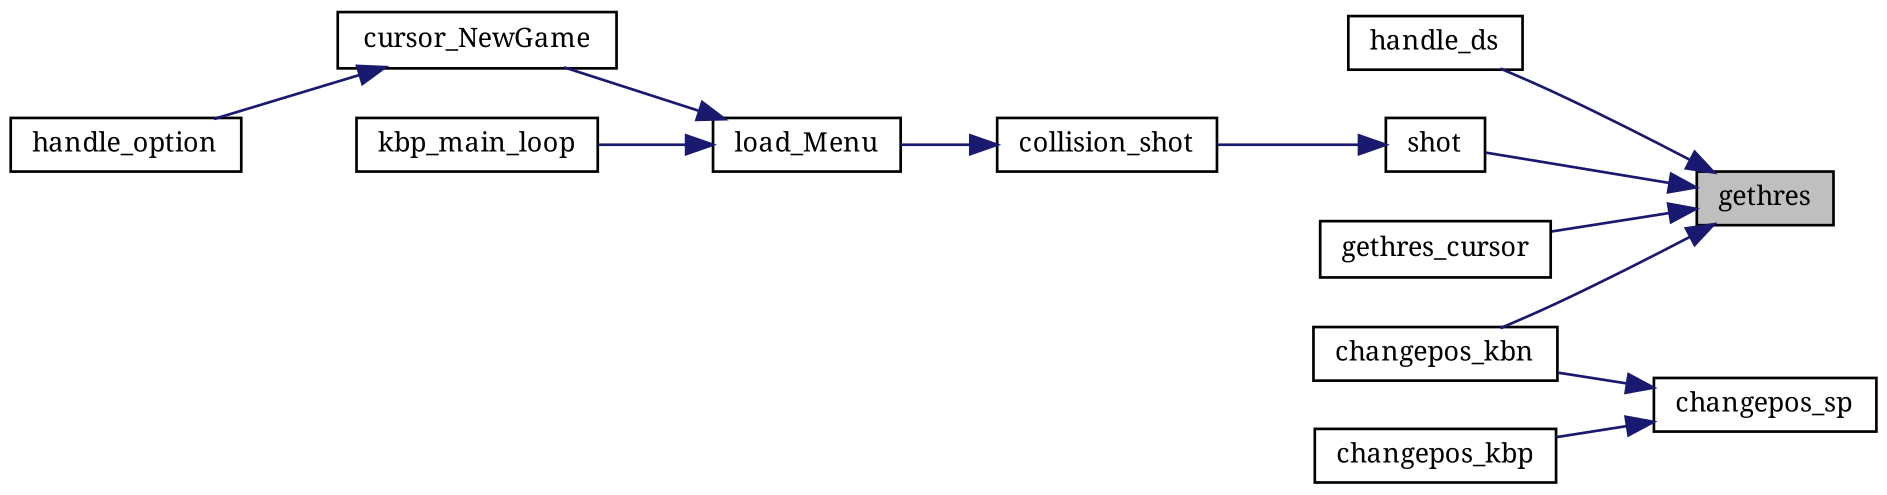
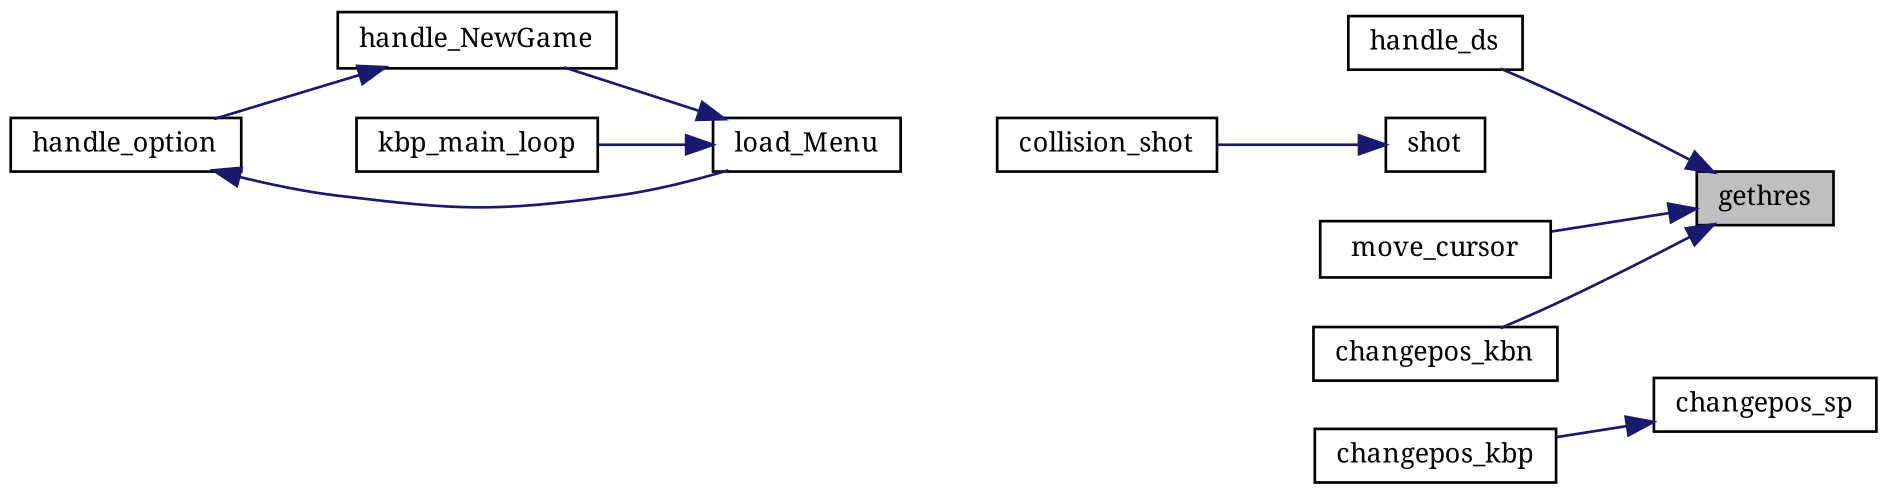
  digraph {
    fontname="Noto Serif"
    rankdir=RL
    node [color=black fillcolor=white fontname="Noto Serif" fontsize=10 shape=record style=filled]
    edge [color=midnightblue dir=back fontname="Noto Serif" fontsize=10 labelfontname=Helvetica labelfontsize=10 style=solid]
    n1 [fillcolor=grey75 fontcolor=black height=0.2 label=gethres width=0.4]
    n2 [height=0.2 label=handle_ds width=0.4]
    n3 [height=0.2 label=shot width=0.4]
-   n4 [height=0.2 label=gethres_cursor width=0.4]
+   n4 [height=0.2 label=move_cursor width=0.4]
    n5 [height=0.2 label=changepos_kbn width=0.4]
    n6 [height=0.2 label=changepos_sp width=0.4]
    n7 [height=0.2 label=changepos_kbp width=0.4]
    n8 [height=0.2 label=collision_shot width=0.4]
    n9 [height=0.2 label=load_Menu width=0.4]
-   n10 [height=0.2 label=cursor_NewGame width=0.4]
+   n10 [height=0.2 label=handle_NewGame width=0.4]
    n11 [height=0.2 label=kbp_main_loop width=0.4]
    n12 [height=0.2 label=handle_option width=0.4]
    n1 -> n2
-   n1 -> n3
    n1 -> n4
    n1 -> n5
    n3 -> n8
-   n6 -> n5
    n6 -> n7
    n9 -> n10
    n9 -> n11
    n10 -> n12
-   n8 -> n9
+   n12 -> n9
  }
